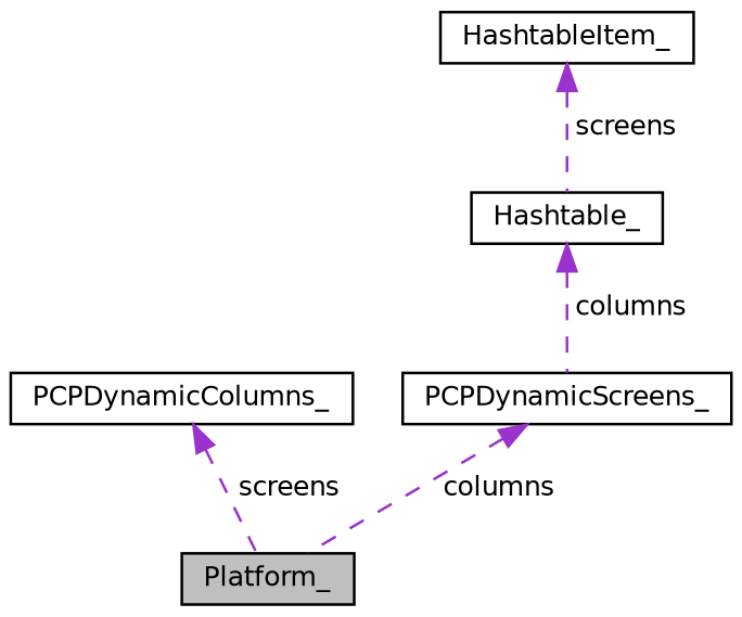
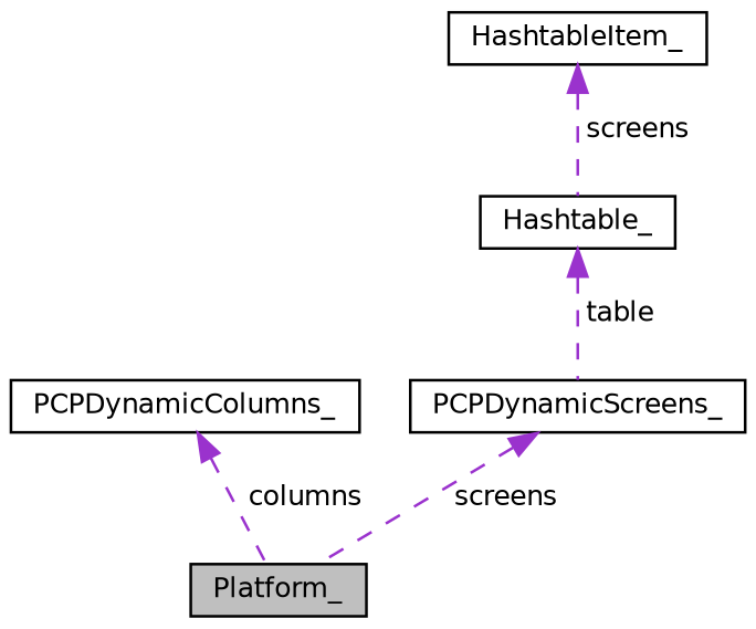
  digraph {
    node [color=black fillcolor=white fontname=Helvetica fontsize=10 shape=record style=filled]
    edge [color=darkorchid3 dir=back fontname=Helvetica fontsize=10 labelfontname=Helvetica labelfontsize=10 style=dashed]
    n1 [fillcolor=grey75 fontcolor=black height=0.2 label=Platform_ width=0.4]
    n2 [height=0.2 label=PCPDynamicColumns_ width=0.4]
    n3 [height=0.2 label=Hashtable_ width=0.4]
    n4 [height=0.2 label=PCPDynamicScreens_ width=0.4]
    n5 [height=0.2 label=HashtableItem_ width=0.4]
-   n2 -> n1 [label=" screens"]
-   n3 -> n4 [label=" columns"]
-   n4 -> n1 [label=" columns"]
+   n2 -> n1 [label=" columns"]
+   n3 -> n4 [label=" table"]
+   n4 -> n1 [label=" screens"]
    n5 -> n3 [label=" screens"]
  }
